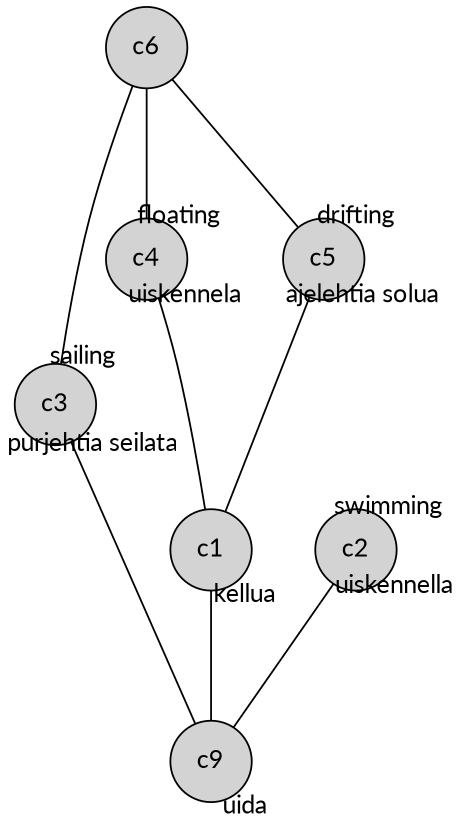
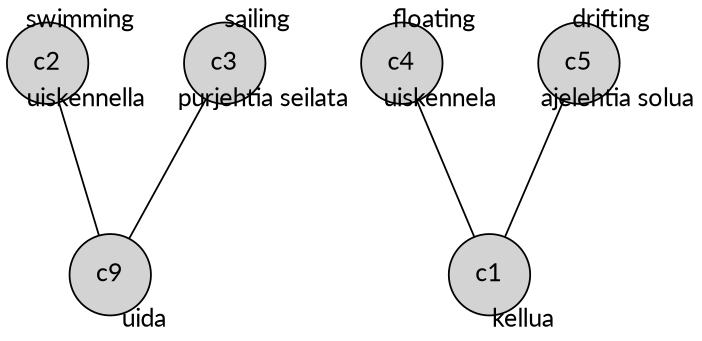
  digraph {
    fontname=Lato
    node [fontname=Lato shape=circle style=filled]
    edge [color=transparent dir=none fontname=Lato labeldistance=1.5 minlen=2]
    n1 [label=c9 width=.25]
    c1 [width=.25]
    c2 [width=.25]
    c3 [width=.25]
    c4 [width=.25]
    c5 [width=.25]
-   c6 [width=.25]
    n1 -> n1 [headlabel=uida labelangle=270]
-   c1 -> n1 [color=""]
    c1 -> c1 [headlabel=kellua labelangle=270]
    c2 -> n1 [color=""]
    c2 -> c2 [headlabel=uiskennella labelangle=270]
    c2 -> c2 [labelangle=90 taillabel=swimming]
    c3 -> n1 [color=""]
    c3 -> c3 [headlabel="purjehtia seilata" labelangle=270]
    c3 -> c3 [labelangle=90 taillabel=sailing]
    c4 -> c1 [color=""]
    c4 -> c4 [headlabel=uiskennela labelangle=270]
    c4 -> c4 [labelangle=90 taillabel=floating]
    c5 -> c1 [color=""]
    c5 -> c5 [headlabel="ajelehtia solua" labelangle=270]
    c5 -> c5 [labelangle=90 taillabel=drifting]
-   c6 -> c3 [color=""]
-   c6 -> c4 [color=""]
-   c6 -> c5 [color=""]
  }
